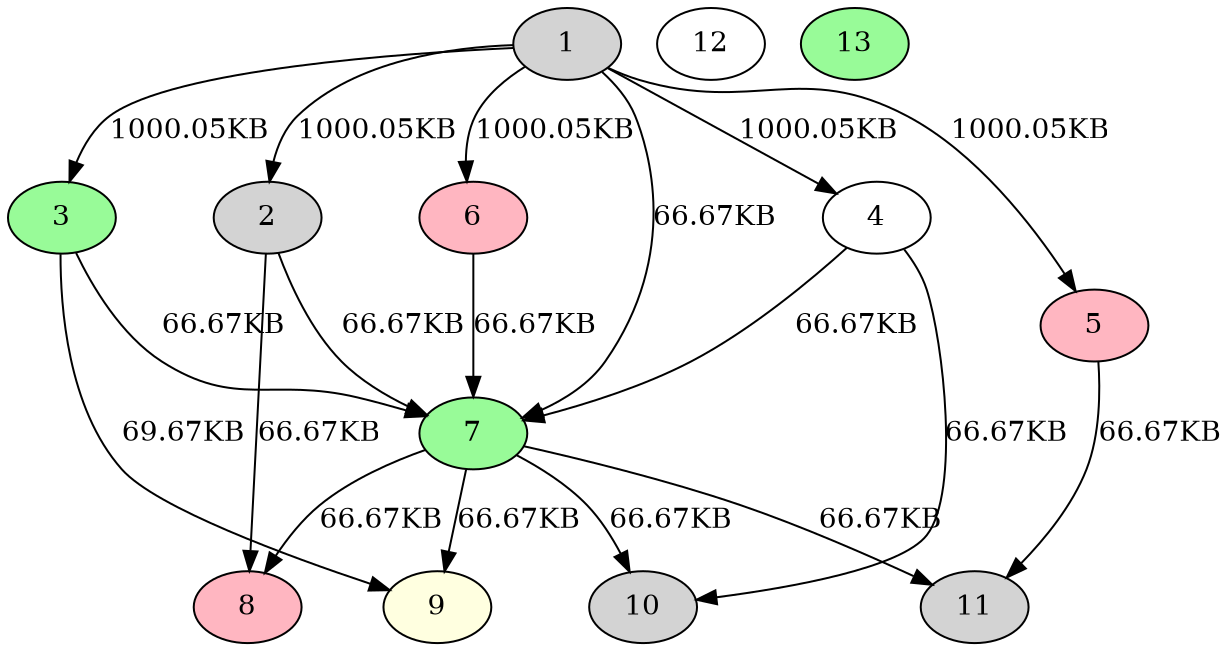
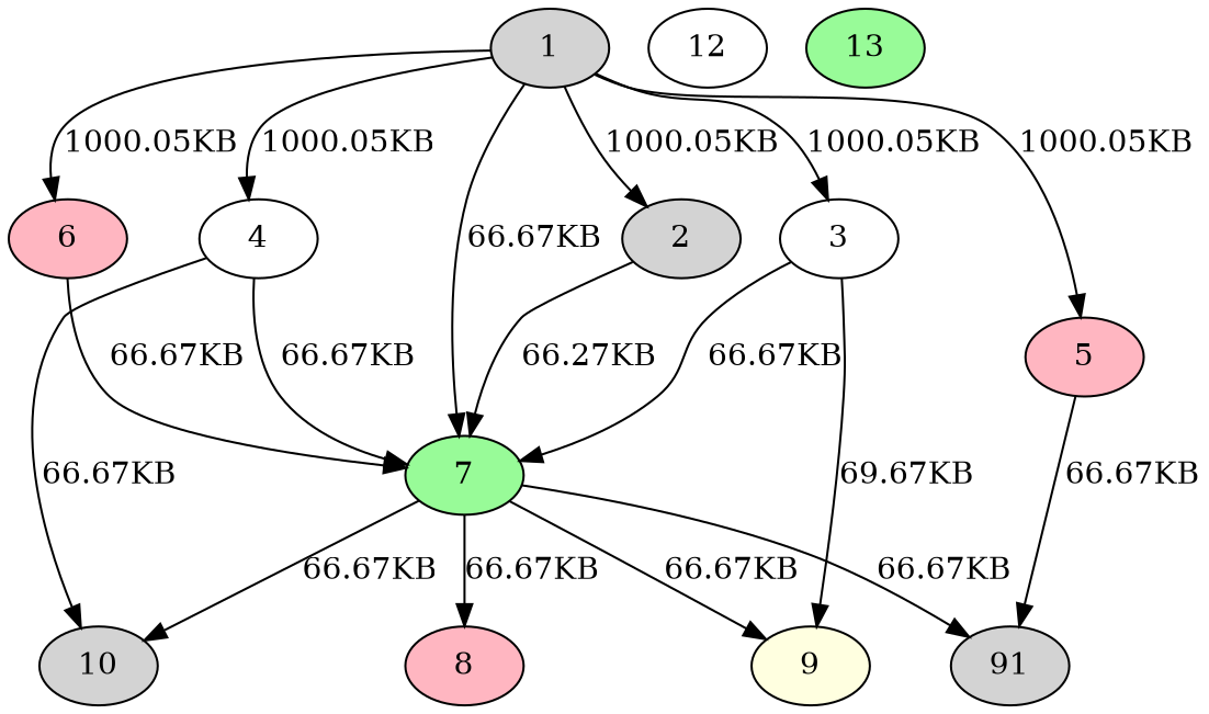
  digraph {
    node [fillcolor=lightgrey style=filled]
    n1 [label=1]
    n2 [label=2]
-   n3 [fillcolor=palegreen label=3]
+   n3 [fillcolor=white label=3]
    n4 [fillcolor=white label=4]
    n5 [fillcolor=lightpink label=5]
    n6 [fillcolor=lightpink label=6]
    n7 [fillcolor=palegreen label=7]
    n8 [fillcolor=lightpink label=8]
    n9 [fillcolor=lightyellow label=9]
    n10 [label=10]
-   n11 [label=11]
+   n11 [label=91]
    n12 [fillcolor=white label=12]
    n13 [fillcolor=palegreen label=13]
    n1 -> n2 [label="1000.05KB"]
    n1 -> n3 [label="1000.05KB"]
    n1 -> n4 [label="1000.05KB"]
    n1 -> n5 [label="1000.05KB"]
    n1 -> n6 [label="1000.05KB"]
    n1 -> n7 [label="66.67KB"]
-   n2 -> n7 [label="66.67KB"]
-   n2 -> n8 [label="66.67KB"]
+   n2 -> n7 [label="66.27KB"]
    n3 -> n7 [label="66.67KB"]
    n3 -> n9 [label="69.67KB"]
    n4 -> n7 [label="66.67KB"]
    n4 -> n10 [label="66.67KB"]
    n5 -> n11 [label="66.67KB"]
    n6 -> n7 [label="66.67KB"]
    n7 -> n8 [label="66.67KB"]
    n7 -> n9 [label="66.67KB"]
    n7 -> n10 [label="66.67KB"]
    n7 -> n11 [label="66.67KB"]
  }
